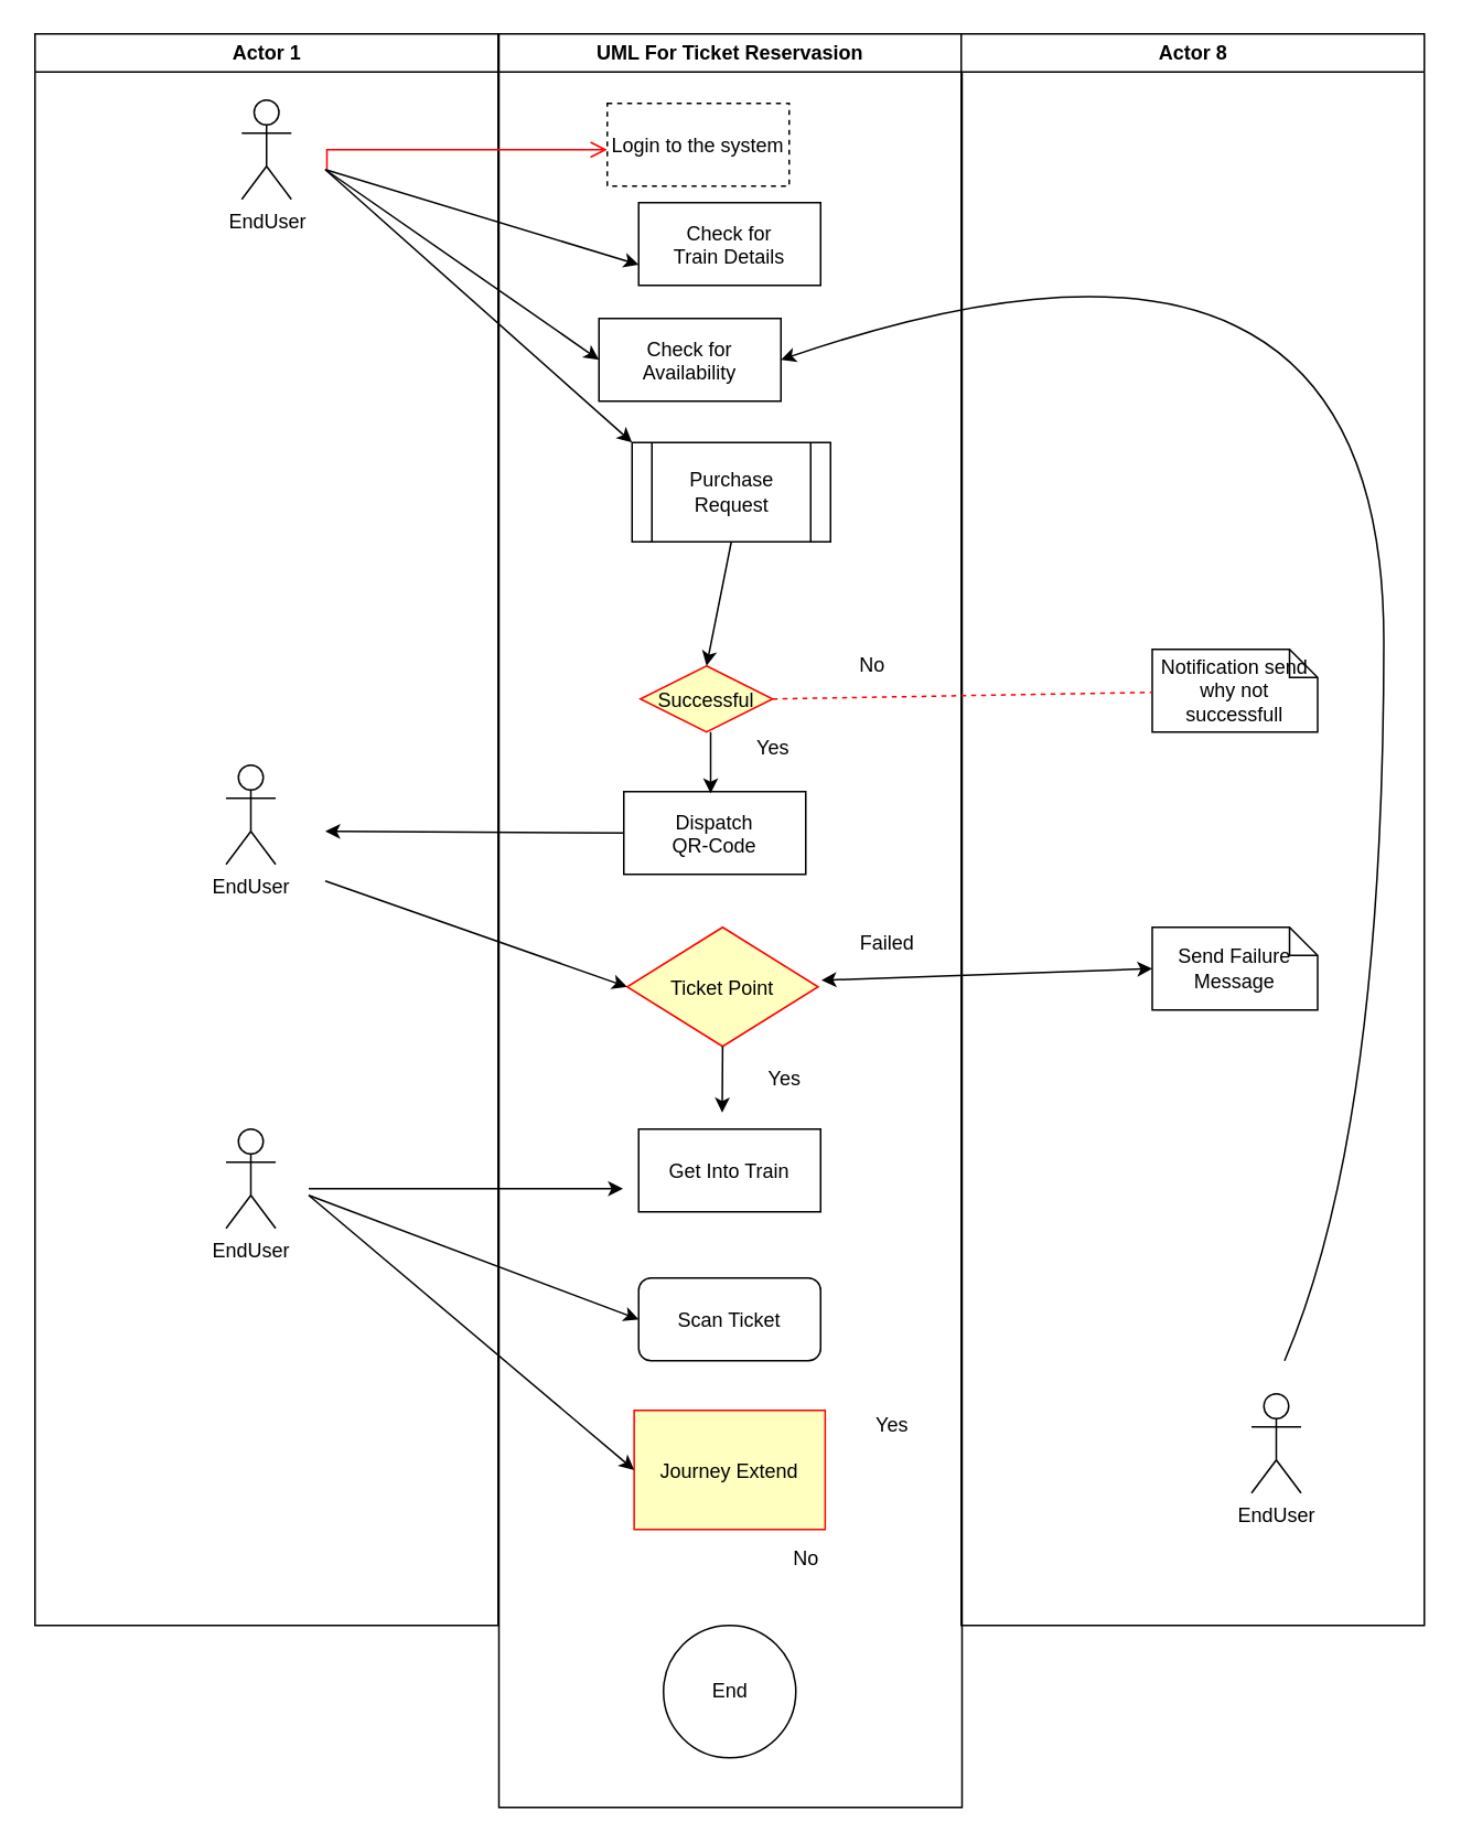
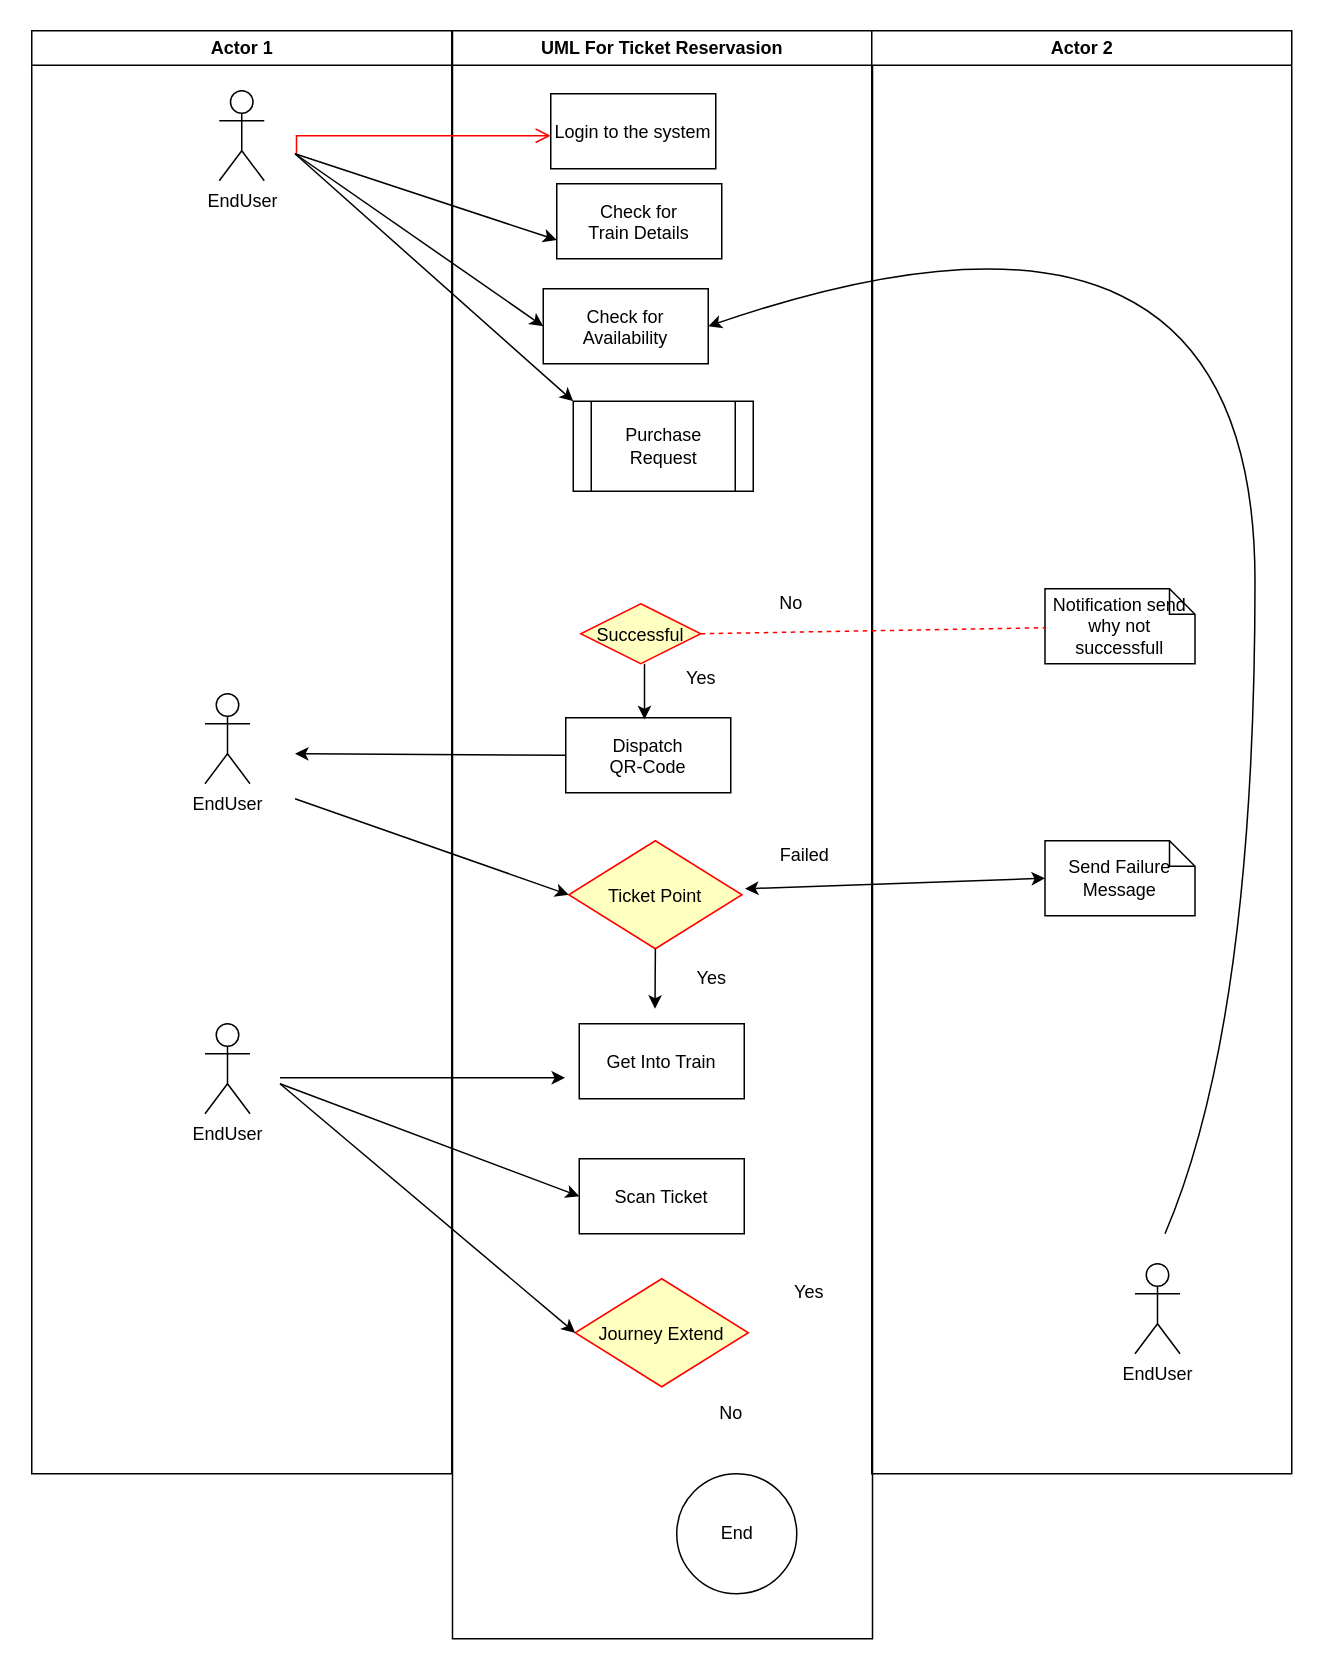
  <mxCell id="0" />
  <mxCell id="1" parent="0" />
  <mxCell id="2" value="Actor 1" style="swimlane;whiteSpace=wrap" parent="1" vertex="1"><mxGeometry x="20.5" y="20" width="280" height="962" as="geometry" /></mxCell>
  <mxCell id="3" value="EndUser" style="shape=umlActor;verticalLabelPosition=bottom;verticalAlign=top;html=1;outlineConnect=0;" vertex="1" parent="2"><mxGeometry x="125" y="40" width="30" height="60" as="geometry" /></mxCell>
  <mxCell id="4" value="EndUser" style="shape=umlActor;verticalLabelPosition=bottom;verticalAlign=top;html=1;outlineConnect=0;" vertex="1" parent="2"><mxGeometry x="115.5" y="442" width="30" height="60" as="geometry" /></mxCell>
  <mxCell id="5" value="EndUser" style="shape=umlActor;verticalLabelPosition=bottom;verticalAlign=top;html=1;outlineConnect=0;" vertex="1" parent="2"><mxGeometry x="115.5" y="662" width="30" height="60" as="geometry" /></mxCell>
  <mxCell id="6" value="" style="endArrow=classic;html=1;" edge="1" parent="2"><mxGeometry width="50" height="50" relative="1" as="geometry"><mxPoint x="165.5" y="698" as="sourcePoint" /><mxPoint x="355.5" y="698" as="targetPoint" /></mxGeometry></mxCell>
  <mxCell id="7" value="UML For Ticket Reservasion" style="swimlane;whiteSpace=wrap" parent="1" vertex="1"><mxGeometry x="301" y="20" width="280" height="1072" as="geometry" /></mxCell>
  <mxCell id="8" value="" style="edgeStyle=elbowEdgeStyle;elbow=horizontal;verticalAlign=bottom;endArrow=open;endSize=8;strokeColor=#FF0000;endFill=1;rounded=0" parent="7" target="9" edge="1"><mxGeometry x="40" y="20" as="geometry"><mxPoint x="55" y="90" as="targetPoint" /><mxPoint x="-104" y="82" as="sourcePoint" /><Array as="points"><mxPoint x="-104" y="70" /></Array></mxGeometry></mxCell>
- <mxCell id="9" value="Login to the system" style="dashed=1;" parent="7" vertex="1"><mxGeometry x="65.5" y="42" width="110" height="50" as="geometry" /></mxCell>
+ <mxCell id="9" value="Login to the system" style="" parent="7" vertex="1"><mxGeometry x="65.5" y="42" width="110" height="50" as="geometry" /></mxCell>
  <mxCell id="10" value="Check for &#10;Availability" style="" parent="7" vertex="1"><mxGeometry x="60.5" y="172" width="110" height="50" as="geometry" /></mxCell>
  <mxCell id="11" value="Successful" style="rhombus;fillColor=#ffffc0;strokeColor=#ff0000;" parent="7" vertex="1"><mxGeometry x="85.5" y="382" width="80" height="40" as="geometry" /></mxCell>
- <mxCell id="12" value="Check for &#10;Train Details" style="" vertex="1" parent="7"><mxGeometry x="84.5" y="102" width="110" height="50" as="geometry" /></mxCell>
+ <mxCell id="12" value="Check for &#10;Train Details" style="" vertex="1" parent="7"><mxGeometry x="69.5" y="102" width="110" height="50" as="geometry" /></mxCell>
  <mxCell id="13" value="Purchase Request" style="shape=process;whiteSpace=wrap;html=1;backgroundOutline=1;" vertex="1" parent="7"><mxGeometry x="80.5" y="247" width="120" height="60" as="geometry" /></mxCell>
- <mxCell id="14" value="" style="endArrow=classic;html=1;exitX=0.5;exitY=1;exitDx=0;exitDy=0;entryX=0.5;entryY=0;entryDx=0;entryDy=0;" edge="1" parent="7" source="13" target="11"><mxGeometry width="50" height="50" relative="1" as="geometry"><mxPoint x="175.5" y="242" as="sourcePoint" /><mxPoint x="225.5" y="192" as="targetPoint" /></mxGeometry></mxCell>
  <mxCell id="15" value="No" style="text;html=1;strokeColor=none;fillColor=none;align=center;verticalAlign=middle;whiteSpace=wrap;rounded=0;" vertex="1" parent="7"><mxGeometry x="205.5" y="372" width="40" height="20" as="geometry" /></mxCell>
  <mxCell id="16" value="Dispatch&#10;QR-Code" style="" parent="7" vertex="1"><mxGeometry x="75.5" y="458" width="110" height="50" as="geometry" /></mxCell>
  <mxCell id="17" value="Yes" style="text;html=1;strokeColor=none;fillColor=none;align=center;verticalAlign=middle;whiteSpace=wrap;rounded=0;" vertex="1" parent="7"><mxGeometry x="145.5" y="422" width="40" height="20" as="geometry" /></mxCell>
  <mxCell id="18" value="Ticket Point" style="rhombus;fillColor=#ffffc0;strokeColor=#ff0000;" vertex="1" parent="7"><mxGeometry x="77.5" y="540" width="115.5" height="72" as="geometry" /></mxCell>
  <mxCell id="19" value="Failed" style="text;html=1;strokeColor=none;fillColor=none;align=center;verticalAlign=middle;whiteSpace=wrap;rounded=0;" vertex="1" parent="7"><mxGeometry x="215" y="540" width="40" height="20" as="geometry" /></mxCell>
  <mxCell id="20" value="Yes" style="text;html=1;strokeColor=none;fillColor=none;align=center;verticalAlign=middle;whiteSpace=wrap;rounded=0;" vertex="1" parent="7"><mxGeometry x="153" y="622" width="40" height="20" as="geometry" /></mxCell>
  <mxCell id="21" value="Get Into Train" style="" parent="7" vertex="1"><mxGeometry x="84.5" y="662" width="110" height="50" as="geometry" /></mxCell>
- <mxCell id="22" value="Journey Extend" style="fillColor=#ffffc0;strokeColor=#ff0000;rounded=0;" vertex="1" parent="7"><mxGeometry x="81.75" y="832" width="115.5" height="72" as="geometry" /></mxCell>
- <mxCell id="23" value="Scan Ticket" style="rounded=1;" vertex="1" parent="7"><mxGeometry x="84.5" y="752" width="110" height="50" as="geometry" /></mxCell>
+ <mxCell id="22" value="Journey Extend" style="rhombus;fillColor=#ffffc0;strokeColor=#ff0000;" vertex="1" parent="7"><mxGeometry x="81.75" y="832" width="115.5" height="72" as="geometry" /></mxCell>
+ <mxCell id="23" value="Scan Ticket" style="" vertex="1" parent="7"><mxGeometry x="84.5" y="752" width="110" height="50" as="geometry" /></mxCell>
  <mxCell id="24" value="No" style="text;html=1;strokeColor=none;fillColor=none;align=center;verticalAlign=middle;whiteSpace=wrap;rounded=0;" vertex="1" parent="7"><mxGeometry x="165.5" y="912" width="40" height="20" as="geometry" /></mxCell>
- <mxCell id="25" value="End" style="ellipse;whiteSpace=wrap;html=1;aspect=fixed;" vertex="1" parent="7"><mxGeometry x="99.5" y="962" width="80" height="80" as="geometry" /></mxCell>
+ <mxCell id="25" value="End" style="ellipse;whiteSpace=wrap;html=1;aspect=fixed;" vertex="1" parent="7"><mxGeometry x="149.5" y="962" width="80" height="80" as="geometry" /></mxCell>
  <mxCell id="26" value="Yes" style="text;html=1;strokeColor=none;fillColor=none;align=center;verticalAlign=middle;whiteSpace=wrap;rounded=0;" vertex="1" parent="7"><mxGeometry x="218" y="831" width="40" height="20" as="geometry" /></mxCell>
- <mxCell id="27" value="Actor 8" style="swimlane;whiteSpace=wrap" parent="1" vertex="1"><mxGeometry x="580.5" y="20" width="280" height="962" as="geometry" /></mxCell>
+ <mxCell id="27" value="Actor 2" style="swimlane;whiteSpace=wrap" parent="1" vertex="1"><mxGeometry x="580.5" y="20" width="280" height="962" as="geometry" /></mxCell>
  <mxCell id="28" value="Notification send why not successfull" style="shape=note;whiteSpace=wrap;size=17" parent="27" vertex="1"><mxGeometry x="115.5" y="372" width="100" height="50" as="geometry" /></mxCell>
  <mxCell id="29" value="Send Failure Message" style="shape=note;whiteSpace=wrap;size=17" vertex="1" parent="27"><mxGeometry x="115.5" y="540" width="100" height="50" as="geometry" /></mxCell>
  <mxCell id="30" value="EndUser" style="shape=umlActor;verticalLabelPosition=bottom;verticalAlign=top;html=1;outlineConnect=0;" vertex="1" parent="27"><mxGeometry x="175.5" y="822" width="30" height="60" as="geometry" /></mxCell>
  <mxCell id="31" value="" style="endArrow=classic;html=1;entryX=0;entryY=0.5;entryDx=0;entryDy=0;" edge="1" parent="1" target="10"><mxGeometry width="50" height="50" relative="1" as="geometry"><mxPoint x="196" y="102" as="sourcePoint" /><mxPoint x="526" y="212" as="targetPoint" /></mxGeometry></mxCell>
  <mxCell id="32" value="" style="endArrow=classic;html=1;entryX=0;entryY=0.75;entryDx=0;entryDy=0;" edge="1" parent="1" target="12"><mxGeometry width="50" height="50" relative="1" as="geometry"><mxPoint x="196" y="102" as="sourcePoint" /><mxPoint x="376" y="187" as="targetPoint" /></mxGeometry></mxCell>
  <mxCell id="33" value="" style="endArrow=none;strokeColor=#FF0000;endFill=0;rounded=0;dashed=1;exitX=1;exitY=0.5;exitDx=0;exitDy=0;" parent="1" source="11" edge="1"><mxGeometry relative="1" as="geometry"><mxPoint x="696" y="418" as="targetPoint" /></mxGeometry></mxCell>
  <mxCell id="34" value="" style="endArrow=classic;html=1;entryX=0;entryY=0;entryDx=0;entryDy=0;" edge="1" parent="1" target="13"><mxGeometry width="50" height="50" relative="1" as="geometry"><mxPoint x="196" y="102" as="sourcePoint" /><mxPoint x="346" y="302" as="targetPoint" /></mxGeometry></mxCell>
  <mxCell id="35" value="" style="endArrow=classic;html=1;exitX=0.5;exitY=1;exitDx=0;exitDy=0;entryX=0.5;entryY=0;entryDx=0;entryDy=0;" edge="1" parent="1"><mxGeometry width="50" height="50" relative="1" as="geometry"><mxPoint x="429" y="442" as="sourcePoint" /><mxPoint x="429" y="479" as="targetPoint" /></mxGeometry></mxCell>
  <mxCell id="36" value="" style="endArrow=classic;html=1;exitX=0;exitY=0.5;exitDx=0;exitDy=0;" edge="1" parent="1" source="16"><mxGeometry width="50" height="50" relative="1" as="geometry"><mxPoint x="476" y="342" as="sourcePoint" /><mxPoint x="196" y="502" as="targetPoint" /></mxGeometry></mxCell>
  <mxCell id="37" value="" style="endArrow=classic;html=1;entryX=0;entryY=0.5;entryDx=0;entryDy=0;" edge="1" parent="1" target="18"><mxGeometry width="50" height="50" relative="1" as="geometry"><mxPoint x="196" y="532" as="sourcePoint" /><mxPoint x="526" y="542" as="targetPoint" /></mxGeometry></mxCell>
  <mxCell id="38" value="" style="endArrow=classic;startArrow=classic;html=1;entryX=0;entryY=0.5;entryDx=0;entryDy=0;entryPerimeter=0;" edge="1" parent="1" target="29"><mxGeometry width="50" height="50" relative="1" as="geometry"><mxPoint x="496" y="592" as="sourcePoint" /><mxPoint x="526" y="552" as="targetPoint" /></mxGeometry></mxCell>
  <mxCell id="39" value="" style="endArrow=classic;html=1;exitX=0.5;exitY=1;exitDx=0;exitDy=0;" edge="1" parent="1" source="18"><mxGeometry width="50" height="50" relative="1" as="geometry"><mxPoint x="476" y="572" as="sourcePoint" /><mxPoint x="436" y="672" as="targetPoint" /></mxGeometry></mxCell>
  <mxCell id="40" value="" style="endArrow=classic;html=1;entryX=0;entryY=0.5;entryDx=0;entryDy=0;" edge="1" parent="1" target="23"><mxGeometry width="50" height="50" relative="1" as="geometry"><mxPoint x="186" y="722" as="sourcePoint" /><mxPoint x="376" y="812" as="targetPoint" /></mxGeometry></mxCell>
  <mxCell id="41" value="" style="endArrow=classic;html=1;entryX=0;entryY=0.5;entryDx=0;entryDy=0;" edge="1" parent="1" target="22"><mxGeometry width="50" height="50" relative="1" as="geometry"><mxPoint x="186" y="722" as="sourcePoint" /><mxPoint x="395.5" y="807" as="targetPoint" /></mxGeometry></mxCell>
  <mxCell id="42" value="" style="curved=1;endArrow=classic;html=1;entryX=1;entryY=0.5;entryDx=0;entryDy=0;" edge="1" parent="1" target="10"><mxGeometry width="50" height="50" relative="1" as="geometry"><mxPoint x="776" y="822" as="sourcePoint" /><mxPoint x="816" y="92" as="targetPoint" /><Array as="points"><mxPoint x="836" y="682" /><mxPoint x="836" y="92" /></Array></mxGeometry></mxCell>
